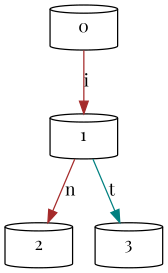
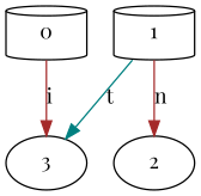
  digraph {
    fontname="Playfair Display"
    rankdir=TB
    node [fontname="Playfair Display" shape=cylinder]
    edge [color=brown fontname="Playfair Display"]
    0
    1
-   2
-   3
-   0 -> 1 [label="i "]
+   2 [shape=ellipse]
+   3 [shape=ellipse]
+   0 -> 3 [label="i "]
    1 -> 2 [label="n "]
    1 -> 3 [color=teal label="t "]
  }
